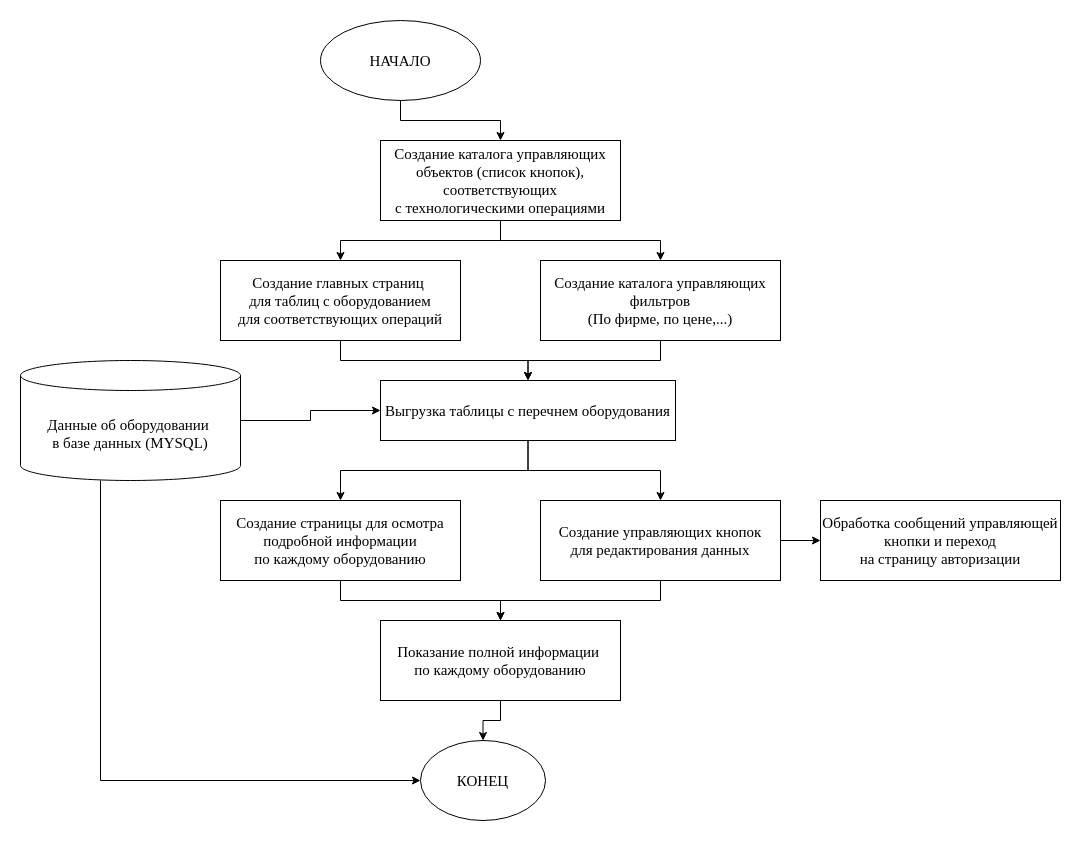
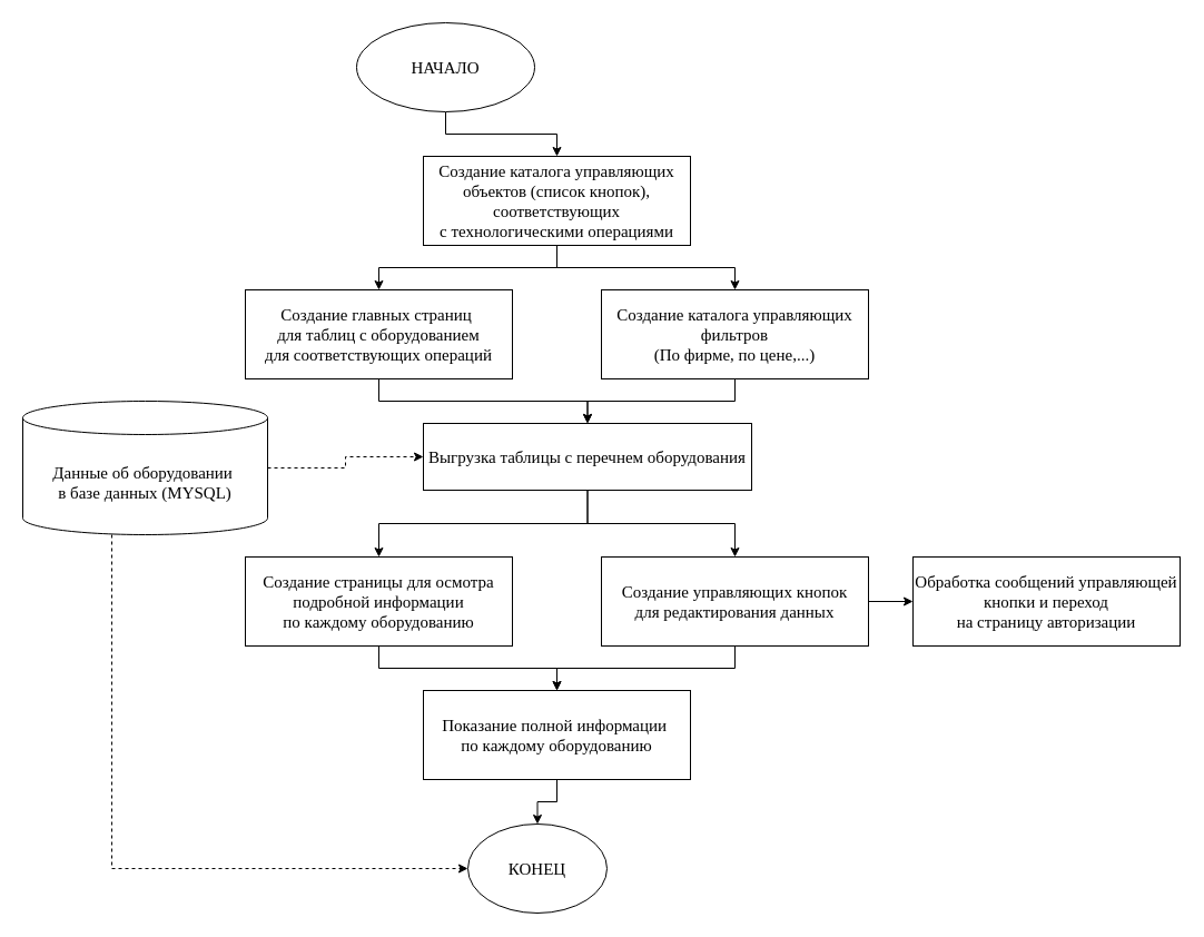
  <mxCell id="0" />
  <mxCell id="1" parent="0" />
  <mxCell id="2" style="edgeStyle=orthogonalEdgeStyle;rounded=0;orthogonalLoop=1;jettySize=auto;html=1;entryX=0.5;entryY=0;entryDx=0;entryDy=0;" edge="1" parent="1" source="3" target="6"><mxGeometry relative="1" as="geometry" /></mxCell>
  <mxCell id="3" value="НАЧАЛО" style="ellipse;whiteSpace=wrap;html=1;fontSize=15;fontFamily=Tahoma;" vertex="1" parent="1"><mxGeometry x="320" y="20" width="160" height="80" as="geometry" /></mxCell>
  <mxCell id="4" style="edgeStyle=orthogonalEdgeStyle;rounded=0;orthogonalLoop=1;jettySize=auto;html=1;entryX=0.5;entryY=0;entryDx=0;entryDy=0;" edge="1" parent="1" source="6" target="8"><mxGeometry relative="1" as="geometry" /></mxCell>
  <mxCell id="5" style="edgeStyle=orthogonalEdgeStyle;rounded=0;orthogonalLoop=1;jettySize=auto;html=1;entryX=0.5;entryY=0;entryDx=0;entryDy=0;" edge="1" parent="1" source="6" target="10"><mxGeometry relative="1" as="geometry" /></mxCell>
  <mxCell id="6" value="Создание каталога управляющих объектов (список кнопок),&lt;br&gt;соответствующих &lt;br&gt;с технологическими операциями" style="rounded=0;whiteSpace=wrap;html=1;fontSize=15;fontFamily=Tahoma;" vertex="1" parent="1"><mxGeometry x="380" y="140" width="240" height="80" as="geometry" /></mxCell>
  <mxCell id="7" style="edgeStyle=orthogonalEdgeStyle;rounded=0;orthogonalLoop=1;jettySize=auto;html=1;entryX=0.5;entryY=0;entryDx=0;entryDy=0;" edge="1" parent="1" source="8" target="13"><mxGeometry relative="1" as="geometry" /></mxCell>
  <mxCell id="8" value="Создание главных страниц&amp;nbsp;&lt;br&gt;для таблиц с оборудованием&lt;br&gt;для соответствующих операций" style="rounded=0;whiteSpace=wrap;html=1;fontSize=15;fontFamily=Tahoma;" vertex="1" parent="1"><mxGeometry x="220" y="260" width="240" height="80" as="geometry" /></mxCell>
  <mxCell id="9" style="edgeStyle=orthogonalEdgeStyle;rounded=0;orthogonalLoop=1;jettySize=auto;html=1;entryX=0.5;entryY=0;entryDx=0;entryDy=0;" edge="1" parent="1" source="10" target="13"><mxGeometry relative="1" as="geometry" /></mxCell>
  <mxCell id="10" value="Создание каталога управляющих&lt;br&gt;фильтров&lt;br&gt;(По фирме, по цене,...)" style="rounded=0;whiteSpace=wrap;html=1;fontSize=15;fontFamily=Tahoma;" vertex="1" parent="1"><mxGeometry x="540" y="260" width="240" height="80" as="geometry" /></mxCell>
  <mxCell id="11" style="edgeStyle=orthogonalEdgeStyle;rounded=0;orthogonalLoop=1;jettySize=auto;html=1;entryX=0.5;entryY=0;entryDx=0;entryDy=0;" edge="1" parent="1" source="13" target="15"><mxGeometry relative="1" as="geometry" /></mxCell>
  <mxCell id="12" style="edgeStyle=orthogonalEdgeStyle;rounded=0;orthogonalLoop=1;jettySize=auto;html=1;entryX=0.5;entryY=0;entryDx=0;entryDy=0;" edge="1" parent="1" source="13" target="18"><mxGeometry relative="1" as="geometry" /></mxCell>
  <mxCell id="13" value="Выгрузка таблицы с перечнем оборудования" style="rounded=0;whiteSpace=wrap;html=1;fontSize=15;fontFamily=Tahoma;" vertex="1" parent="1"><mxGeometry x="380" y="380" width="295" height="60" as="geometry" /></mxCell>
  <mxCell id="14" style="edgeStyle=orthogonalEdgeStyle;rounded=0;orthogonalLoop=1;jettySize=auto;html=1;entryX=0.5;entryY=0;entryDx=0;entryDy=0;" edge="1" parent="1" source="15" target="21"><mxGeometry relative="1" as="geometry" /></mxCell>
  <mxCell id="15" value="Создание страницы для осмотра&lt;br&gt;подробной информации &lt;br&gt;по каждому оборудованию" style="rounded=0;whiteSpace=wrap;html=1;fontSize=15;fontFamily=Tahoma;" vertex="1" parent="1"><mxGeometry x="220" y="500" width="240" height="80" as="geometry" /></mxCell>
  <mxCell id="16" style="edgeStyle=orthogonalEdgeStyle;rounded=0;orthogonalLoop=1;jettySize=auto;html=1;" edge="1" parent="1" source="18"><mxGeometry relative="1" as="geometry"><mxPoint x="500" y="620" as="targetPoint" /><Array as="points"><mxPoint x="660" y="600" /><mxPoint x="500" y="600" /></Array></mxGeometry></mxCell>
  <mxCell id="17" style="edgeStyle=orthogonalEdgeStyle;rounded=0;orthogonalLoop=1;jettySize=auto;html=1;exitX=1;exitY=0.5;exitDx=0;exitDy=0;entryX=0;entryY=0.5;entryDx=0;entryDy=0;" edge="1" parent="1" source="18" target="19"><mxGeometry relative="1" as="geometry" /></mxCell>
  <mxCell id="18" value="Создание управляющих кнопок&lt;br&gt;для редактирования данных" style="rounded=0;whiteSpace=wrap;html=1;fontSize=15;fontFamily=Tahoma;" vertex="1" parent="1"><mxGeometry x="540" y="500" width="240" height="80" as="geometry" /></mxCell>
  <mxCell id="19" value="Обработка сообщений управляющей кнопки и переход&lt;br&gt;на страницу авторизации" style="rounded=0;whiteSpace=wrap;html=1;fontSize=15;fontFamily=Tahoma;" vertex="1" parent="1"><mxGeometry x="820" y="500" width="240" height="80" as="geometry" /></mxCell>
  <mxCell id="20" style="edgeStyle=orthogonalEdgeStyle;rounded=0;orthogonalLoop=1;jettySize=auto;html=1;entryX=0.5;entryY=0;entryDx=0;entryDy=0;" edge="1" parent="1" source="21" target="25"><mxGeometry relative="1" as="geometry" /></mxCell>
  <mxCell id="21" value="Показание полной информации&amp;nbsp;&lt;br&gt;по каждому оборудованию" style="rounded=0;whiteSpace=wrap;html=1;fontSize=15;fontFamily=Tahoma;" vertex="1" parent="1"><mxGeometry x="380" y="620" width="240" height="80" as="geometry" /></mxCell>
- <mxCell id="22" style="edgeStyle=orthogonalEdgeStyle;rounded=0;orthogonalLoop=1;jettySize=auto;html=1;exitX=1;exitY=0.5;exitDx=0;exitDy=0;exitPerimeter=0;entryX=0;entryY=0.5;entryDx=0;entryDy=0;" edge="1" parent="1" source="24" target="13"><mxGeometry relative="1" as="geometry" /></mxCell>
- <mxCell id="23" style="edgeStyle=orthogonalEdgeStyle;rounded=0;orthogonalLoop=1;jettySize=auto;html=1;entryX=0;entryY=0.5;entryDx=0;entryDy=0;" edge="1" parent="1" source="24" target="25"><mxGeometry relative="1" as="geometry"><Array as="points"><mxPoint x="100" y="780" /></Array></mxGeometry></mxCell>
+ <mxCell id="22" style="edgeStyle=orthogonalEdgeStyle;rounded=0;orthogonalLoop=1;jettySize=auto;html=1;exitX=1;exitY=0.5;exitDx=0;exitDy=0;exitPerimeter=0;entryX=0;entryY=0.5;entryDx=0;entryDy=0;dashed=1;" edge="1" parent="1" source="24" target="13"><mxGeometry relative="1" as="geometry" /></mxCell>
+ <mxCell id="23" style="edgeStyle=orthogonalEdgeStyle;rounded=0;orthogonalLoop=1;jettySize=auto;html=1;entryX=0;entryY=0.5;entryDx=0;entryDy=0;dashed=1;" edge="1" parent="1" source="24" target="25"><mxGeometry relative="1" as="geometry"><Array as="points"><mxPoint x="100" y="780" /></Array></mxGeometry></mxCell>
  <mxCell id="24" value="Данные об оборудовании&amp;nbsp;&lt;br style=&quot;font-size: 15px;&quot;&gt;в базе данных (MYSQL)" style="shape=cylinder3;whiteSpace=wrap;html=1;boundedLbl=1;backgroundOutline=1;size=15;fontSize=15;fontFamily=Tahoma;" vertex="1" parent="1"><mxGeometry x="20" y="360" width="220" height="120" as="geometry" /></mxCell>
  <mxCell id="25" value="КОНЕЦ" style="ellipse;whiteSpace=wrap;html=1;fontSize=15;fontFamily=Tahoma;" vertex="1" parent="1"><mxGeometry x="420" y="740" width="125" height="80" as="geometry" /></mxCell>
